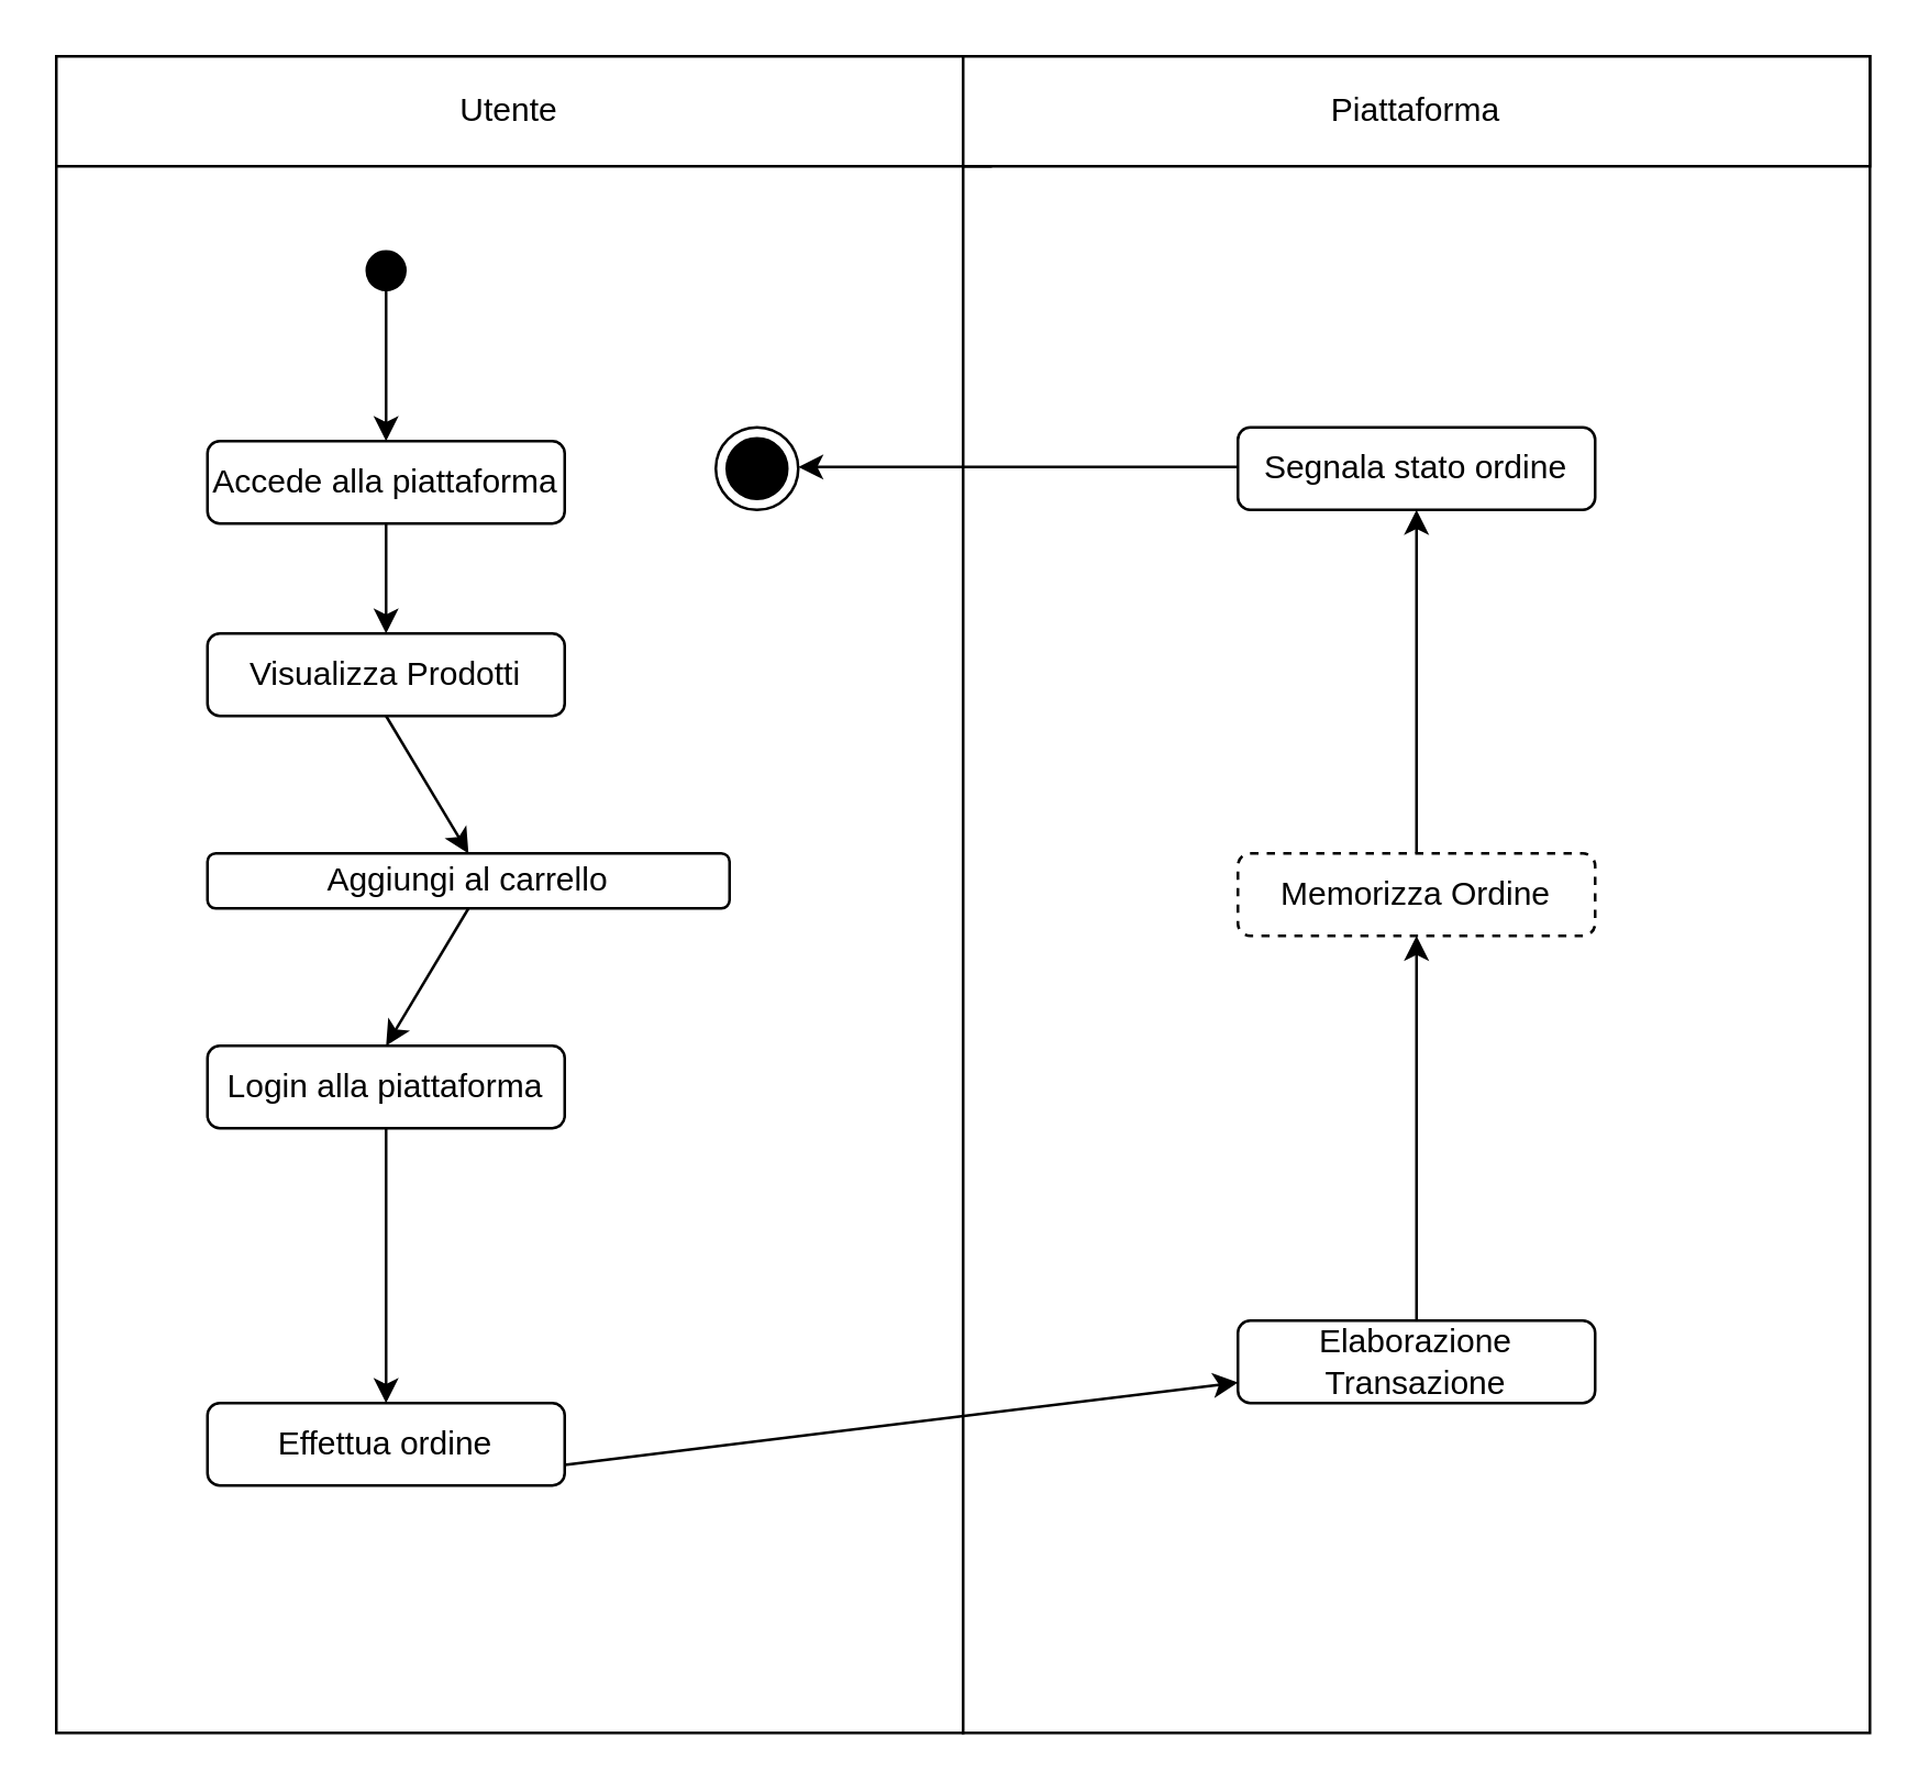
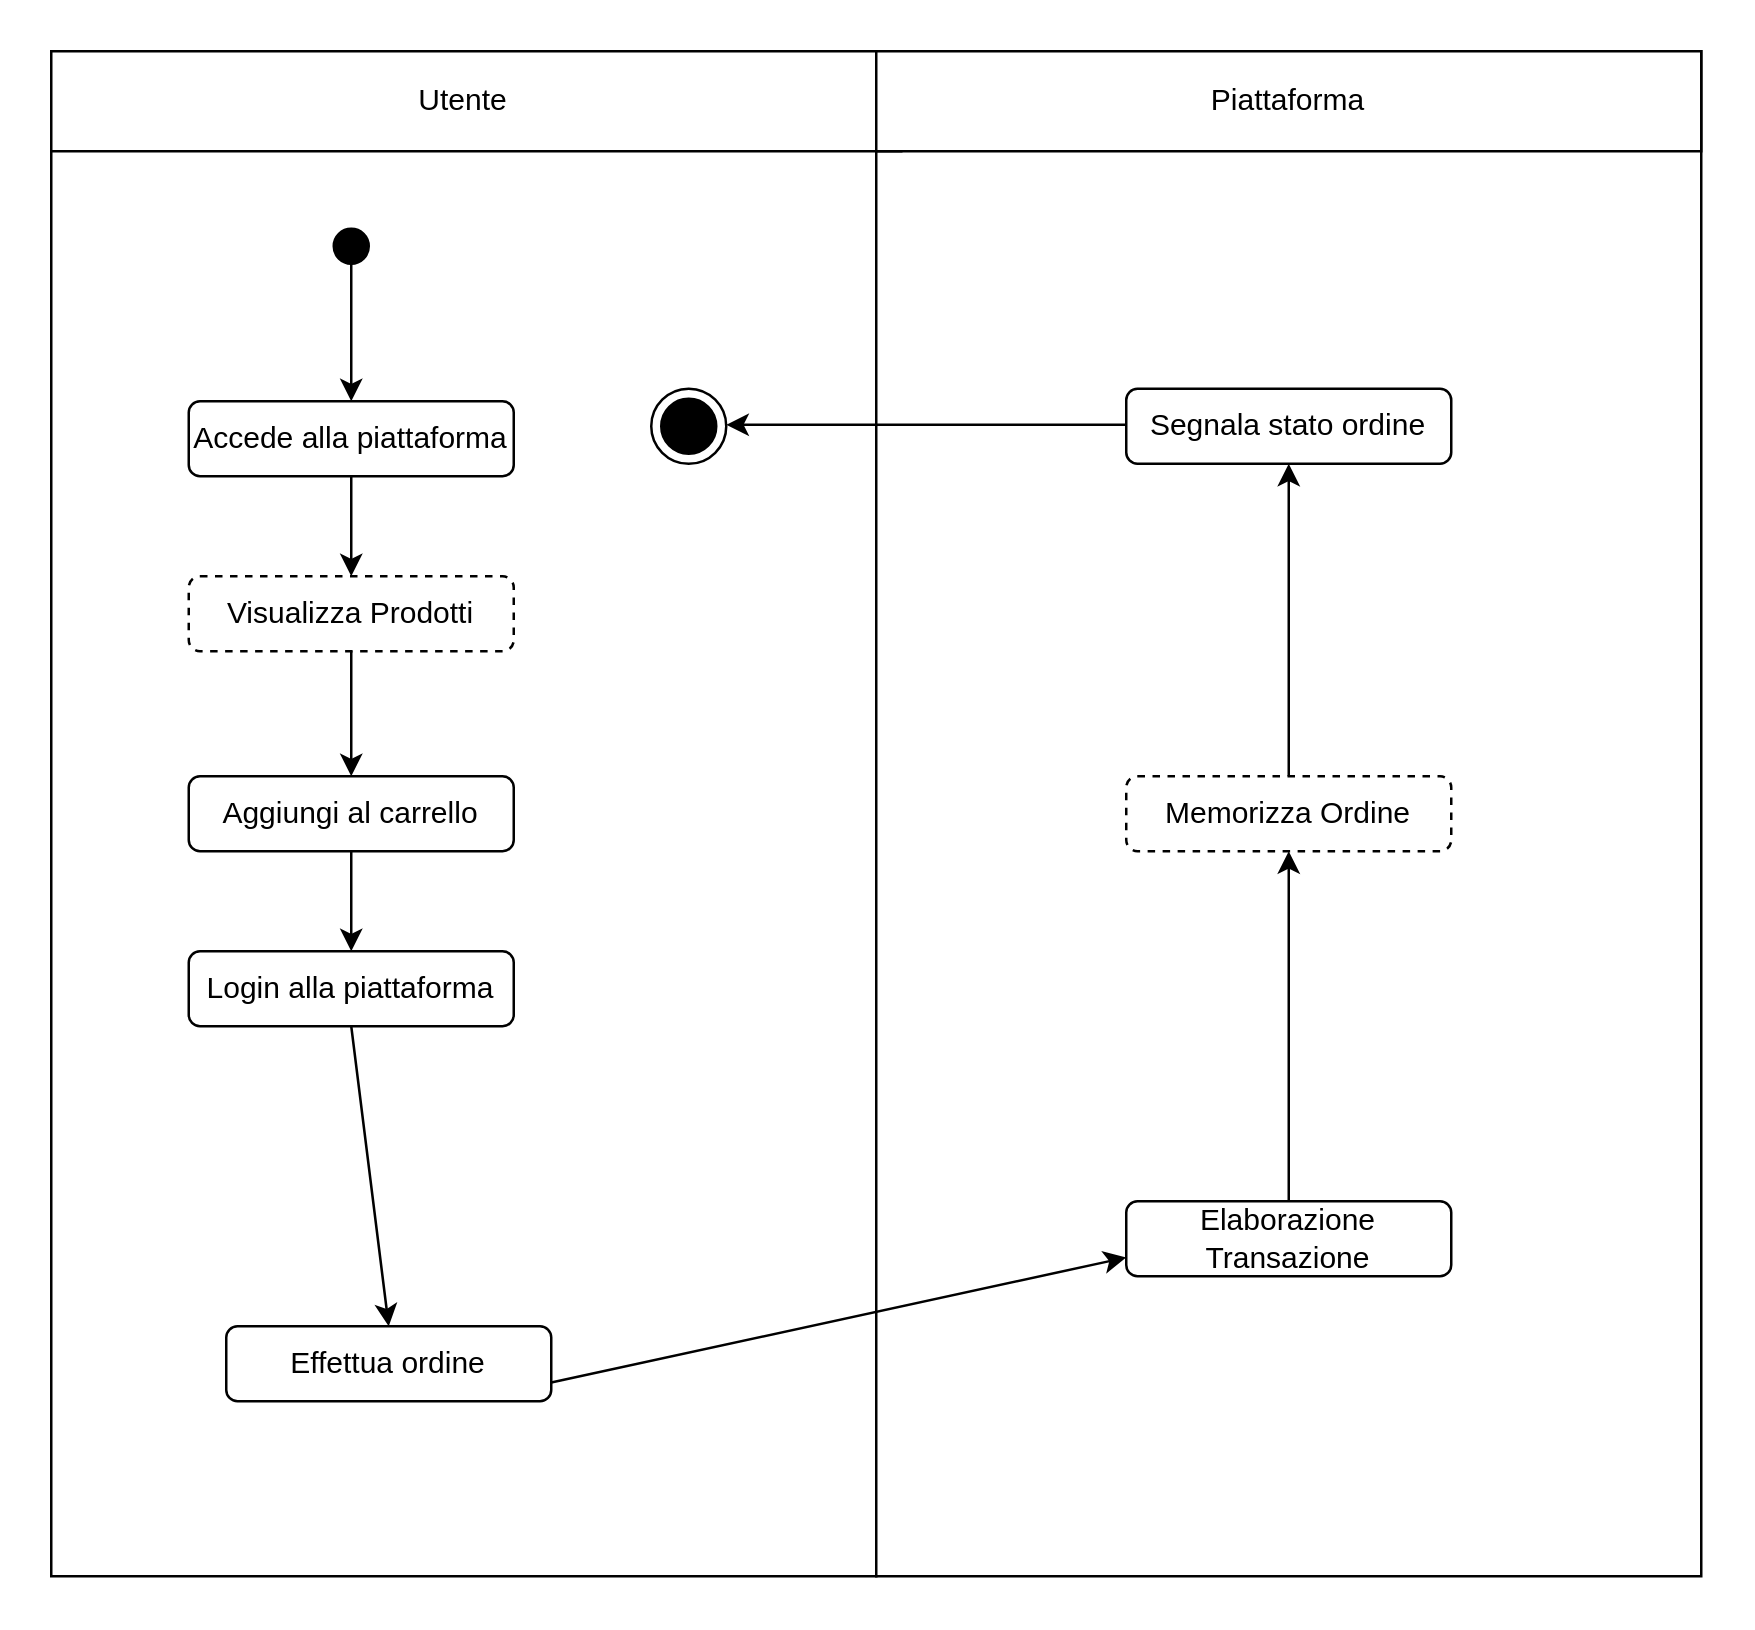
  <mxCell id="0" />
  <mxCell id="1" parent="0" />
  <mxCell id="2" value="" style="rounded=0;whiteSpace=wrap;html=1;" vertex="1" parent="1"><mxGeometry x="20" y="20" width="330" height="610" as="geometry" /></mxCell>
  <mxCell id="3" value="" style="rounded=0;whiteSpace=wrap;html=1;" vertex="1" parent="1"><mxGeometry x="350" y="20" width="330" height="610" as="geometry" /></mxCell>
  <mxCell id="4" value="" style="rounded=0;whiteSpace=wrap;html=1;" vertex="1" parent="1"><mxGeometry x="20" y="20" width="340" height="40" as="geometry" /></mxCell>
  <mxCell id="5" value="" style="rounded=0;whiteSpace=wrap;html=1;" vertex="1" parent="1"><mxGeometry x="350" y="20" width="330" height="40" as="geometry" /></mxCell>
  <mxCell id="6" value="Utente" style="text;html=1;strokeColor=none;fillColor=none;align=center;verticalAlign=middle;whiteSpace=wrap;rounded=0;" vertex="1" parent="1"><mxGeometry x="165" y="30" width="40" height="20" as="geometry" /></mxCell>
  <mxCell id="7" value="Piattaforma" style="text;html=1;strokeColor=none;fillColor=none;align=center;verticalAlign=middle;whiteSpace=wrap;rounded=0;" vertex="1" parent="1"><mxGeometry x="495" y="30" width="40" height="20" as="geometry" /></mxCell>
  <mxCell id="8" value="" style="endArrow=classic;html=1;startArrow=circle;startFill=1;" edge="1" parent="1"><mxGeometry width="50" height="50" relative="1" as="geometry"><mxPoint x="140" y="90" as="sourcePoint" /><mxPoint x="140" y="160" as="targetPoint" /></mxGeometry></mxCell>
  <mxCell id="9" value="" style="rounded=1;whiteSpace=wrap;html=1;" vertex="1" parent="1"><mxGeometry x="75" y="160" width="130" height="30" as="geometry" /></mxCell>
  <mxCell id="10" value="Accede alla piattaforma" style="text;html=1;strokeColor=none;fillColor=none;align=center;verticalAlign=middle;whiteSpace=wrap;rounded=0;" vertex="1" parent="1"><mxGeometry x="65" y="165" width="150" height="20" as="geometry" /></mxCell>
- <mxCell id="11" value="Visualizza Prodotti" style="rounded=1;whiteSpace=wrap;html=1;" vertex="1" parent="1"><mxGeometry x="75" y="230" width="130" height="30" as="geometry" /></mxCell>
- <mxCell id="12" value="Aggiungi al carrello" style="rounded=1;whiteSpace=wrap;html=1;" vertex="1" parent="1"><mxGeometry x="75" y="310" width="190" height="20" as="geometry" /></mxCell>
+ <mxCell id="11" value="Visualizza Prodotti" style="rounded=1;whiteSpace=wrap;html=1;dashed=1;" vertex="1" parent="1"><mxGeometry x="75" y="230" width="130" height="30" as="geometry" /></mxCell>
+ <mxCell id="12" value="Aggiungi al carrello" style="rounded=1;whiteSpace=wrap;html=1;" vertex="1" parent="1"><mxGeometry x="75" y="310" width="130" height="30" as="geometry" /></mxCell>
  <mxCell id="13" value="" style="endArrow=classic;html=1;exitX=0.5;exitY=1;exitDx=0;exitDy=0;entryX=0.5;entryY=0;entryDx=0;entryDy=0;" edge="1" parent="1" source="9" target="11"><mxGeometry width="50" height="50" relative="1" as="geometry"><mxPoint x="360" y="370" as="sourcePoint" /><mxPoint x="410" y="320" as="targetPoint" /></mxGeometry></mxCell>
  <mxCell id="14" value="" style="endArrow=classic;html=1;exitX=0.5;exitY=1;exitDx=0;exitDy=0;entryX=0.5;entryY=0;entryDx=0;entryDy=0;" edge="1" parent="1" source="11" target="12"><mxGeometry width="50" height="50" relative="1" as="geometry"><mxPoint x="120" y="460" as="sourcePoint" /><mxPoint x="170" y="410" as="targetPoint" /></mxGeometry></mxCell>
  <mxCell id="15" value="Login alla piattaforma" style="rounded=1;whiteSpace=wrap;html=1;" vertex="1" parent="1"><mxGeometry x="75" y="380" width="130" height="30" as="geometry" /></mxCell>
  <mxCell id="16" value="" style="endArrow=classic;html=1;exitX=0.5;exitY=1;exitDx=0;exitDy=0;entryX=0.5;entryY=0;entryDx=0;entryDy=0;" edge="1" parent="1" source="12" target="15"><mxGeometry width="50" height="50" relative="1" as="geometry"><mxPoint x="220" y="370" as="sourcePoint" /><mxPoint x="220" y="420" as="targetPoint" /></mxGeometry></mxCell>
  <mxCell id="17" value="" style="endArrow=classic;html=1;strokeWidth=1;entryX=0.5;entryY=0;entryDx=0;entryDy=0;" edge="1" parent="1" target="18"><mxGeometry width="50" height="50" relative="1" as="geometry"><mxPoint x="140" y="410" as="sourcePoint" /><mxPoint x="139.66" y="500" as="targetPoint" /></mxGeometry></mxCell>
- <mxCell id="18" value="Effettua ordine" style="rounded=1;whiteSpace=wrap;html=1;" vertex="1" parent="1"><mxGeometry x="75" y="510" width="130" height="30" as="geometry" /></mxCell>
+ <mxCell id="18" value="Effettua ordine" style="rounded=1;whiteSpace=wrap;html=1;" vertex="1" parent="1"><mxGeometry x="90" y="530" width="130" height="30" as="geometry" /></mxCell>
  <mxCell id="19" value="Elaborazione Transazione" style="rounded=1;whiteSpace=wrap;html=1;" vertex="1" parent="1"><mxGeometry x="450" y="480" width="130" height="30" as="geometry" /></mxCell>
  <mxCell id="20" value="" style="endArrow=classic;html=1;strokeWidth=1;exitX=1;exitY=0.75;exitDx=0;exitDy=0;entryX=0;entryY=0.75;entryDx=0;entryDy=0;" edge="1" parent="1" source="18" target="19"><mxGeometry width="50" height="50" relative="1" as="geometry"><mxPoint x="330" y="480" as="sourcePoint" /><mxPoint x="380" y="430" as="targetPoint" /></mxGeometry></mxCell>
  <mxCell id="21" value="Memorizza Ordine" style="rounded=1;whiteSpace=wrap;html=1;dashed=1;" vertex="1" parent="1"><mxGeometry x="450" y="310" width="130" height="30" as="geometry" /></mxCell>
  <mxCell id="22" value="Segnala stato ordine" style="rounded=1;whiteSpace=wrap;html=1;" vertex="1" parent="1"><mxGeometry x="450" y="155" width="130" height="30" as="geometry" /></mxCell>
  <mxCell id="23" value="" style="endArrow=classic;html=1;strokeWidth=1;exitX=0.5;exitY=0;exitDx=0;exitDy=0;entryX=0.5;entryY=1;entryDx=0;entryDy=0;" edge="1" parent="1" source="19" target="21"><mxGeometry width="50" height="50" relative="1" as="geometry"><mxPoint x="710" y="370" as="sourcePoint" /><mxPoint x="760" y="320" as="targetPoint" /></mxGeometry></mxCell>
  <mxCell id="24" value="" style="endArrow=classic;html=1;strokeWidth=1;exitX=0.5;exitY=0;exitDx=0;exitDy=0;entryX=0.5;entryY=1;entryDx=0;entryDy=0;" edge="1" parent="1" source="21" target="22"><mxGeometry width="50" height="50" relative="1" as="geometry"><mxPoint x="460" y="340" as="sourcePoint" /><mxPoint x="510" y="290" as="targetPoint" /></mxGeometry></mxCell>
  <mxCell id="25" value="" style="endArrow=classic;html=1;strokeWidth=1;" edge="1" parent="1"><mxGeometry width="50" height="50" relative="1" as="geometry"><mxPoint x="450" y="169.41" as="sourcePoint" /><mxPoint x="290" y="169.41" as="targetPoint" /></mxGeometry></mxCell>
  <mxCell id="26" value="" style="ellipse;html=1;shape=endState;fillColor=#000000;strokeColor=#000000;" vertex="1" parent="1"><mxGeometry x="260" y="155" width="30" height="30" as="geometry" /></mxCell>
